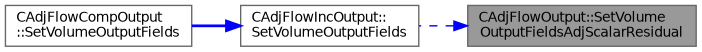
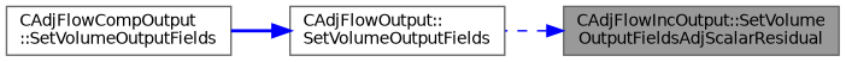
  digraph {
    rankdir=RL
    node [color=grey40 fillcolor=white fontname=Helvetica fontsize=10 shape=box style=filled]
    edge [color=blue dir=back fontname=Helvetica fontsize=10 labelfontname=Helvetica labelfontsize=10]
-   n1 [color=gray40 fillcolor=grey60 fontcolor=black height=0.2 label="CAdjFlowOutput::SetVolume\lOutputFieldsAdjScalarResidual" width=0.4]
-   n2 [height=0.2 label="CAdjFlowIncOutput::\lSetVolumeOutputFields" width=0.4]
+   n1 [color=gray40 fillcolor=grey60 fontcolor=black height=0.2 label="CAdjFlowIncOutput::SetVolume\lOutputFieldsAdjScalarResidual" width=0.4]
+   n2 [height=0.2 label="CAdjFlowOutput::\lSetVolumeOutputFields" width=0.4]
    n3 [height=0.2 label="CAdjFlowCompOutput\l::SetVolumeOutputFields" width=0.4]
    n1 -> n2 [style=dashed]
    n2 -> n3 [style=bold]
  }
